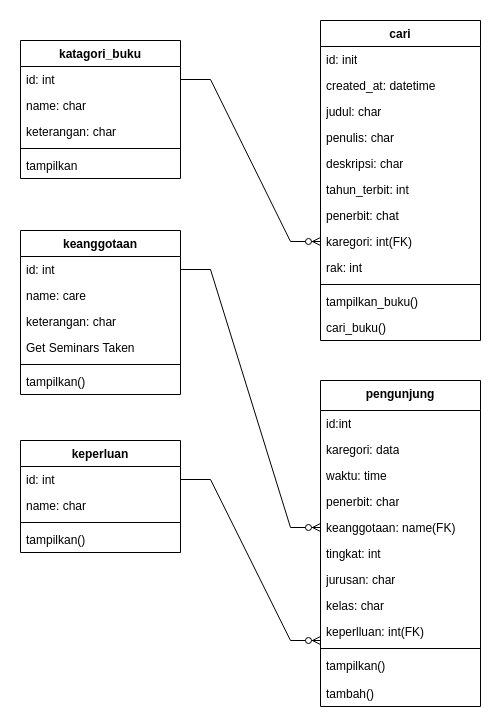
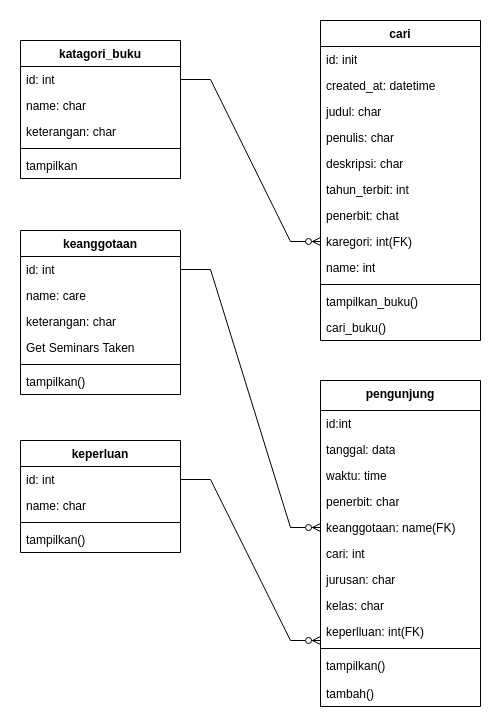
  <mxCell id="0" />
  <mxCell id="1" parent="0" />
  <mxCell id="2" value="cari" style="swimlane;fontStyle=1;align=center;verticalAlign=top;childLayout=stackLayout;horizontal=1;startSize=26;horizontalStack=0;resizeParent=1;resizeParentMax=0;resizeLast=0;collapsible=1;marginBottom=0;whiteSpace=wrap;html=1;" vertex="1" parent="1"><mxGeometry x="320" y="20" width="160" height="320" as="geometry" /></mxCell>
  <mxCell id="3" value="id: init" style="text;strokeColor=none;fillColor=none;align=left;verticalAlign=top;spacingLeft=4;spacingRight=4;overflow=hidden;rotatable=0;points=[[0,0.5],[1,0.5]];portConstraint=eastwest;whiteSpace=wrap;html=1;" vertex="1" parent="2"><mxGeometry y="26" width="160" height="26" as="geometry" /></mxCell>
  <mxCell id="4" value="created_at: datetime" style="text;strokeColor=none;fillColor=none;align=left;verticalAlign=top;spacingLeft=4;spacingRight=4;overflow=hidden;rotatable=0;points=[[0,0.5],[1,0.5]];portConstraint=eastwest;whiteSpace=wrap;html=1;" vertex="1" parent="2"><mxGeometry y="52" width="160" height="26" as="geometry" /></mxCell>
  <mxCell id="5" value="judul: char" style="text;strokeColor=none;fillColor=none;align=left;verticalAlign=top;spacingLeft=4;spacingRight=4;overflow=hidden;rotatable=0;points=[[0,0.5],[1,0.5]];portConstraint=eastwest;whiteSpace=wrap;html=1;" vertex="1" parent="2"><mxGeometry y="78" width="160" height="26" as="geometry" /></mxCell>
  <mxCell id="6" value="penulis: char" style="text;strokeColor=none;fillColor=none;align=left;verticalAlign=top;spacingLeft=4;spacingRight=4;overflow=hidden;rotatable=0;points=[[0,0.5],[1,0.5]];portConstraint=eastwest;whiteSpace=wrap;html=1;" vertex="1" parent="2"><mxGeometry y="104" width="160" height="26" as="geometry" /></mxCell>
  <mxCell id="7" value="deskripsi: char" style="text;strokeColor=none;fillColor=none;align=left;verticalAlign=top;spacingLeft=4;spacingRight=4;overflow=hidden;rotatable=0;points=[[0,0.5],[1,0.5]];portConstraint=eastwest;whiteSpace=wrap;html=1;" vertex="1" parent="2"><mxGeometry y="130" width="160" height="26" as="geometry" /></mxCell>
  <mxCell id="8" value="tahun_terbit: int" style="text;strokeColor=none;fillColor=none;align=left;verticalAlign=top;spacingLeft=4;spacingRight=4;overflow=hidden;rotatable=0;points=[[0,0.5],[1,0.5]];portConstraint=eastwest;whiteSpace=wrap;html=1;" vertex="1" parent="2"><mxGeometry y="156" width="160" height="26" as="geometry" /></mxCell>
  <mxCell id="9" value="penerbit: chat" style="text;strokeColor=none;fillColor=none;align=left;verticalAlign=top;spacingLeft=4;spacingRight=4;overflow=hidden;rotatable=0;points=[[0,0.5],[1,0.5]];portConstraint=eastwest;whiteSpace=wrap;html=1;" vertex="1" parent="2"><mxGeometry y="182" width="160" height="26" as="geometry" /></mxCell>
  <mxCell id="10" value="karegori: int(FK)" style="text;strokeColor=none;fillColor=none;align=left;verticalAlign=top;spacingLeft=4;spacingRight=4;overflow=hidden;rotatable=0;points=[[0,0.5],[1,0.5]];portConstraint=eastwest;whiteSpace=wrap;html=1;" vertex="1" parent="2"><mxGeometry y="208" width="160" height="26" as="geometry" /></mxCell>
- <mxCell id="11" value="rak: int" style="text;strokeColor=none;fillColor=none;align=left;verticalAlign=top;spacingLeft=4;spacingRight=4;overflow=hidden;rotatable=0;points=[[0,0.5],[1,0.5]];portConstraint=eastwest;whiteSpace=wrap;html=1;" vertex="1" parent="2"><mxGeometry y="234" width="160" height="26" as="geometry" /></mxCell>
+ <mxCell id="11" value="name: int" style="text;strokeColor=none;fillColor=none;align=left;verticalAlign=top;spacingLeft=4;spacingRight=4;overflow=hidden;rotatable=0;points=[[0,0.5],[1,0.5]];portConstraint=eastwest;whiteSpace=wrap;html=1;" vertex="1" parent="2"><mxGeometry y="234" width="160" height="26" as="geometry" /></mxCell>
  <mxCell id="12" value="" style="line;strokeWidth=1;fillColor=none;align=left;verticalAlign=middle;spacingTop=-1;spacingLeft=3;spacingRight=3;rotatable=0;labelPosition=right;points=[];portConstraint=eastwest;strokeColor=inherit;" vertex="1" parent="2"><mxGeometry y="260" width="160" height="8" as="geometry" /></mxCell>
  <mxCell id="13" value="tampilkan_buku()" style="text;strokeColor=none;fillColor=none;align=left;verticalAlign=top;spacingLeft=4;spacingRight=4;overflow=hidden;rotatable=0;points=[[0,0.5],[1,0.5]];portConstraint=eastwest;whiteSpace=wrap;html=1;" vertex="1" parent="2"><mxGeometry y="268" width="160" height="26" as="geometry" /></mxCell>
  <mxCell id="14" value="cari_buku()" style="text;strokeColor=none;fillColor=none;align=left;verticalAlign=top;spacingLeft=4;spacingRight=4;overflow=hidden;rotatable=0;points=[[0,0.5],[1,0.5]];portConstraint=eastwest;whiteSpace=wrap;html=1;" vertex="1" parent="2"><mxGeometry y="294" width="160" height="26" as="geometry" /></mxCell>
  <mxCell id="15" value="katagori_buku" style="swimlane;fontStyle=1;align=center;verticalAlign=top;childLayout=stackLayout;horizontal=1;startSize=26;horizontalStack=0;resizeParent=1;resizeParentMax=0;resizeLast=0;collapsible=1;marginBottom=0;whiteSpace=wrap;html=1;" vertex="1" parent="1"><mxGeometry x="20" y="40" width="160" height="138" as="geometry" /></mxCell>
  <mxCell id="16" value="id: int" style="text;strokeColor=none;fillColor=none;align=left;verticalAlign=top;spacingLeft=4;spacingRight=4;overflow=hidden;rotatable=0;points=[[0,0.5],[1,0.5]];portConstraint=eastwest;whiteSpace=wrap;html=1;" vertex="1" parent="15"><mxGeometry y="26" width="160" height="26" as="geometry" /></mxCell>
  <mxCell id="17" value="name: char" style="text;strokeColor=none;fillColor=none;align=left;verticalAlign=top;spacingLeft=4;spacingRight=4;overflow=hidden;rotatable=0;points=[[0,0.5],[1,0.5]];portConstraint=eastwest;whiteSpace=wrap;html=1;" vertex="1" parent="15"><mxGeometry y="52" width="160" height="26" as="geometry" /></mxCell>
  <mxCell id="18" value="keterangan: char" style="text;strokeColor=none;fillColor=none;align=left;verticalAlign=top;spacingLeft=4;spacingRight=4;overflow=hidden;rotatable=0;points=[[0,0.5],[1,0.5]];portConstraint=eastwest;whiteSpace=wrap;html=1;" vertex="1" parent="15"><mxGeometry y="78" width="160" height="26" as="geometry" /></mxCell>
  <mxCell id="19" value="" style="line;strokeWidth=1;fillColor=none;align=left;verticalAlign=middle;spacingTop=-1;spacingLeft=3;spacingRight=3;rotatable=0;labelPosition=right;points=[];portConstraint=eastwest;strokeColor=inherit;" vertex="1" parent="15"><mxGeometry y="104" width="160" height="8" as="geometry" /></mxCell>
  <mxCell id="20" value="tampilkan" style="text;strokeColor=none;fillColor=none;align=left;verticalAlign=top;spacingLeft=4;spacingRight=4;overflow=hidden;rotatable=0;points=[[0,0.5],[1,0.5]];portConstraint=eastwest;whiteSpace=wrap;html=1;" vertex="1" parent="15"><mxGeometry y="112" width="160" height="26" as="geometry" /></mxCell>
  <mxCell id="21" value="pengunjung" style="swimlane;fontStyle=1;align=center;verticalAlign=top;childLayout=stackLayout;horizontal=1;startSize=30;horizontalStack=0;resizeParent=1;resizeParentMax=0;resizeLast=0;collapsible=1;marginBottom=0;whiteSpace=wrap;html=1;" vertex="1" parent="1"><mxGeometry x="320" y="380" width="160" height="326" as="geometry" /></mxCell>
  <mxCell id="22" value="id:int" style="text;strokeColor=none;fillColor=none;align=left;verticalAlign=top;spacingLeft=4;spacingRight=4;overflow=hidden;rotatable=0;points=[[0,0.5],[1,0.5]];portConstraint=eastwest;whiteSpace=wrap;html=1;" vertex="1" parent="21"><mxGeometry y="30" width="160" height="26" as="geometry" /></mxCell>
- <mxCell id="23" value="karegori: data" style="text;strokeColor=none;fillColor=none;align=left;verticalAlign=top;spacingLeft=4;spacingRight=4;overflow=hidden;rotatable=0;points=[[0,0.5],[1,0.5]];portConstraint=eastwest;whiteSpace=wrap;html=1;" vertex="1" parent="21"><mxGeometry y="56" width="160" height="26" as="geometry" /></mxCell>
+ <mxCell id="23" value="tanggal: data" style="text;strokeColor=none;fillColor=none;align=left;verticalAlign=top;spacingLeft=4;spacingRight=4;overflow=hidden;rotatable=0;points=[[0,0.5],[1,0.5]];portConstraint=eastwest;whiteSpace=wrap;html=1;" vertex="1" parent="21"><mxGeometry y="56" width="160" height="26" as="geometry" /></mxCell>
  <mxCell id="24" value="waktu: time" style="text;strokeColor=none;fillColor=none;align=left;verticalAlign=top;spacingLeft=4;spacingRight=4;overflow=hidden;rotatable=0;points=[[0,0.5],[1,0.5]];portConstraint=eastwest;whiteSpace=wrap;html=1;" vertex="1" parent="21"><mxGeometry y="82" width="160" height="26" as="geometry" /></mxCell>
  <mxCell id="25" value="penerbit: char" style="text;strokeColor=none;fillColor=none;align=left;verticalAlign=top;spacingLeft=4;spacingRight=4;overflow=hidden;rotatable=0;points=[[0,0.5],[1,0.5]];portConstraint=eastwest;whiteSpace=wrap;html=1;" vertex="1" parent="21"><mxGeometry y="108" width="160" height="26" as="geometry" /></mxCell>
  <mxCell id="26" value="keanggotaan: name(FK)" style="text;strokeColor=none;fillColor=none;align=left;verticalAlign=top;spacingLeft=4;spacingRight=4;overflow=hidden;rotatable=0;points=[[0,0.5],[1,0.5]];portConstraint=eastwest;whiteSpace=wrap;html=1;" vertex="1" parent="21"><mxGeometry y="134" width="160" height="26" as="geometry" /></mxCell>
- <mxCell id="27" value="tingkat: int" style="text;strokeColor=none;fillColor=none;align=left;verticalAlign=top;spacingLeft=4;spacingRight=4;overflow=hidden;rotatable=0;points=[[0,0.5],[1,0.5]];portConstraint=eastwest;whiteSpace=wrap;html=1;" vertex="1" parent="21"><mxGeometry y="160" width="160" height="26" as="geometry" /></mxCell>
+ <mxCell id="27" value="cari: int" style="text;strokeColor=none;fillColor=none;align=left;verticalAlign=top;spacingLeft=4;spacingRight=4;overflow=hidden;rotatable=0;points=[[0,0.5],[1,0.5]];portConstraint=eastwest;whiteSpace=wrap;html=1;" vertex="1" parent="21"><mxGeometry y="160" width="160" height="26" as="geometry" /></mxCell>
  <mxCell id="28" value="jurusan: char" style="text;strokeColor=none;fillColor=none;align=left;verticalAlign=top;spacingLeft=4;spacingRight=4;overflow=hidden;rotatable=0;points=[[0,0.5],[1,0.5]];portConstraint=eastwest;whiteSpace=wrap;html=1;" vertex="1" parent="21"><mxGeometry y="186" width="160" height="26" as="geometry" /></mxCell>
  <mxCell id="29" value="kelas: char" style="text;strokeColor=none;fillColor=none;align=left;verticalAlign=top;spacingLeft=4;spacingRight=4;overflow=hidden;rotatable=0;points=[[0,0.5],[1,0.5]];portConstraint=eastwest;whiteSpace=wrap;html=1;" vertex="1" parent="21"><mxGeometry y="212" width="160" height="26" as="geometry" /></mxCell>
  <mxCell id="30" value="keperlluan: int(FK)" style="text;strokeColor=none;fillColor=none;align=left;verticalAlign=top;spacingLeft=4;spacingRight=4;overflow=hidden;rotatable=0;points=[[0,0.5],[1,0.5]];portConstraint=eastwest;whiteSpace=wrap;html=1;" vertex="1" parent="21"><mxGeometry y="238" width="160" height="26" as="geometry" /></mxCell>
  <mxCell id="31" value="" style="line;strokeWidth=1;fillColor=none;align=left;verticalAlign=middle;spacingTop=-1;spacingLeft=3;spacingRight=3;rotatable=0;labelPosition=right;points=[];portConstraint=eastwest;strokeColor=inherit;" vertex="1" parent="21"><mxGeometry y="264" width="160" height="8" as="geometry" /></mxCell>
  <mxCell id="32" value="tampilkan()" style="text;strokeColor=none;fillColor=none;align=left;verticalAlign=top;spacingLeft=4;spacingRight=4;overflow=hidden;rotatable=0;points=[[0,0.5],[1,0.5]];portConstraint=eastwest;whiteSpace=wrap;html=1;" vertex="1" parent="21"><mxGeometry y="272" width="160" height="28" as="geometry" /></mxCell>
  <mxCell id="33" value="tambah()" style="text;strokeColor=none;fillColor=none;align=left;verticalAlign=top;spacingLeft=4;spacingRight=4;overflow=hidden;rotatable=0;points=[[0,0.5],[1,0.5]];portConstraint=eastwest;whiteSpace=wrap;html=1;" vertex="1" parent="21"><mxGeometry y="300" width="160" height="26" as="geometry" /></mxCell>
  <mxCell id="34" value="keanggotaan" style="swimlane;fontStyle=1;align=center;verticalAlign=top;childLayout=stackLayout;horizontal=1;startSize=26;horizontalStack=0;resizeParent=1;resizeParentMax=0;resizeLast=0;collapsible=1;marginBottom=0;whiteSpace=wrap;html=1;" vertex="1" parent="1"><mxGeometry x="20" y="230" width="160" height="164" as="geometry" /></mxCell>
  <mxCell id="35" value="id: int" style="text;strokeColor=none;fillColor=none;align=left;verticalAlign=top;spacingLeft=4;spacingRight=4;overflow=hidden;rotatable=0;points=[[0,0.5],[1,0.5]];portConstraint=eastwest;whiteSpace=wrap;html=1;" vertex="1" parent="34"><mxGeometry y="26" width="160" height="26" as="geometry" /></mxCell>
  <mxCell id="36" value="name: care" style="text;strokeColor=none;fillColor=none;align=left;verticalAlign=top;spacingLeft=4;spacingRight=4;overflow=hidden;rotatable=0;points=[[0,0.5],[1,0.5]];portConstraint=eastwest;whiteSpace=wrap;html=1;" vertex="1" parent="34"><mxGeometry y="52" width="160" height="26" as="geometry" /></mxCell>
  <mxCell id="37" value="keterangan: char" style="text;strokeColor=none;fillColor=none;align=left;verticalAlign=top;spacingLeft=4;spacingRight=4;overflow=hidden;rotatable=0;points=[[0,0.5],[1,0.5]];portConstraint=eastwest;whiteSpace=wrap;html=1;" vertex="1" parent="34"><mxGeometry y="78" width="160" height="26" as="geometry" /></mxCell>
  <mxCell id="38" value="Get Seminars Taken" style="text;strokeColor=none;fillColor=none;align=left;verticalAlign=top;spacingLeft=4;spacingRight=4;overflow=hidden;rotatable=0;points=[[0,0.5],[1,0.5]];portConstraint=eastwest;whiteSpace=wrap;html=1;" vertex="1" parent="34"><mxGeometry y="104" width="160" height="26" as="geometry" /></mxCell>
  <mxCell id="39" value="" style="line;strokeWidth=1;fillColor=none;align=left;verticalAlign=middle;spacingTop=-1;spacingLeft=3;spacingRight=3;rotatable=0;labelPosition=right;points=[];portConstraint=eastwest;strokeColor=inherit;" vertex="1" parent="34"><mxGeometry y="130" width="160" height="8" as="geometry" /></mxCell>
  <mxCell id="40" value="tampilkan()" style="text;strokeColor=none;fillColor=none;align=left;verticalAlign=top;spacingLeft=4;spacingRight=4;overflow=hidden;rotatable=0;points=[[0,0.5],[1,0.5]];portConstraint=eastwest;whiteSpace=wrap;html=1;" vertex="1" parent="34"><mxGeometry y="138" width="160" height="26" as="geometry" /></mxCell>
  <mxCell id="41" value="keperluan" style="swimlane;fontStyle=1;align=center;verticalAlign=top;childLayout=stackLayout;horizontal=1;startSize=26;horizontalStack=0;resizeParent=1;resizeParentMax=0;resizeLast=0;collapsible=1;marginBottom=0;whiteSpace=wrap;html=1;" vertex="1" parent="1"><mxGeometry x="20" y="440" width="160" height="112" as="geometry" /></mxCell>
  <mxCell id="42" value="id: int" style="text;strokeColor=none;fillColor=none;align=left;verticalAlign=top;spacingLeft=4;spacingRight=4;overflow=hidden;rotatable=0;points=[[0,0.5],[1,0.5]];portConstraint=eastwest;whiteSpace=wrap;html=1;" vertex="1" parent="41"><mxGeometry y="26" width="160" height="26" as="geometry" /></mxCell>
  <mxCell id="43" value="name: char" style="text;strokeColor=none;fillColor=none;align=left;verticalAlign=top;spacingLeft=4;spacingRight=4;overflow=hidden;rotatable=0;points=[[0,0.5],[1,0.5]];portConstraint=eastwest;whiteSpace=wrap;html=1;" vertex="1" parent="41"><mxGeometry y="52" width="160" height="26" as="geometry" /></mxCell>
  <mxCell id="44" value="" style="line;strokeWidth=1;fillColor=none;align=left;verticalAlign=middle;spacingTop=-1;spacingLeft=3;spacingRight=3;rotatable=0;labelPosition=right;points=[];portConstraint=eastwest;strokeColor=inherit;" vertex="1" parent="41"><mxGeometry y="78" width="160" height="8" as="geometry" /></mxCell>
  <mxCell id="45" value="tampilkan()" style="text;strokeColor=none;fillColor=none;align=left;verticalAlign=top;spacingLeft=4;spacingRight=4;overflow=hidden;rotatable=0;points=[[0,0.5],[1,0.5]];portConstraint=eastwest;whiteSpace=wrap;html=1;" vertex="1" parent="41"><mxGeometry y="86" width="160" height="26" as="geometry" /></mxCell>
  <mxCell id="46" value="" style="edgeStyle=entityRelationEdgeStyle;fontSize=12;html=1;endArrow=ERzeroToMany;endFill=1;rounded=0;exitX=1;exitY=0.5;exitDx=0;exitDy=0;" edge="1" parent="1" source="16" target="10"><mxGeometry width="100" height="100" relative="1" as="geometry"><mxPoint x="150" y="410" as="sourcePoint" /><mxPoint x="250" y="310" as="targetPoint" /><Array as="points"><mxPoint x="190" y="100" /><mxPoint x="230" y="310" /><mxPoint x="310" y="240" /><mxPoint x="310" y="240" /><mxPoint x="310" y="230" /><mxPoint x="250" y="290" /><mxPoint x="260" y="210" /></Array></mxGeometry></mxCell>
  <mxCell id="47" value="" style="edgeStyle=entityRelationEdgeStyle;fontSize=12;html=1;endArrow=ERzeroToMany;endFill=1;rounded=0;entryX=0;entryY=0.5;entryDx=0;entryDy=0;" edge="1" parent="1" source="35" target="26"><mxGeometry width="100" height="100" relative="1" as="geometry"><mxPoint x="150" y="310" as="sourcePoint" /><mxPoint x="250" y="210" as="targetPoint" /></mxGeometry></mxCell>
  <mxCell id="48" value="" style="edgeStyle=entityRelationEdgeStyle;fontSize=12;html=1;endArrow=ERzeroToMany;endFill=1;rounded=0;exitX=1;exitY=0.5;exitDx=0;exitDy=0;entryX=0;entryY=0.846;entryDx=0;entryDy=0;entryPerimeter=0;" edge="1" parent="1" source="42" target="30"><mxGeometry width="100" height="100" relative="1" as="geometry"><mxPoint x="150" y="430" as="sourcePoint" /><mxPoint x="250" y="330" as="targetPoint" /></mxGeometry></mxCell>
